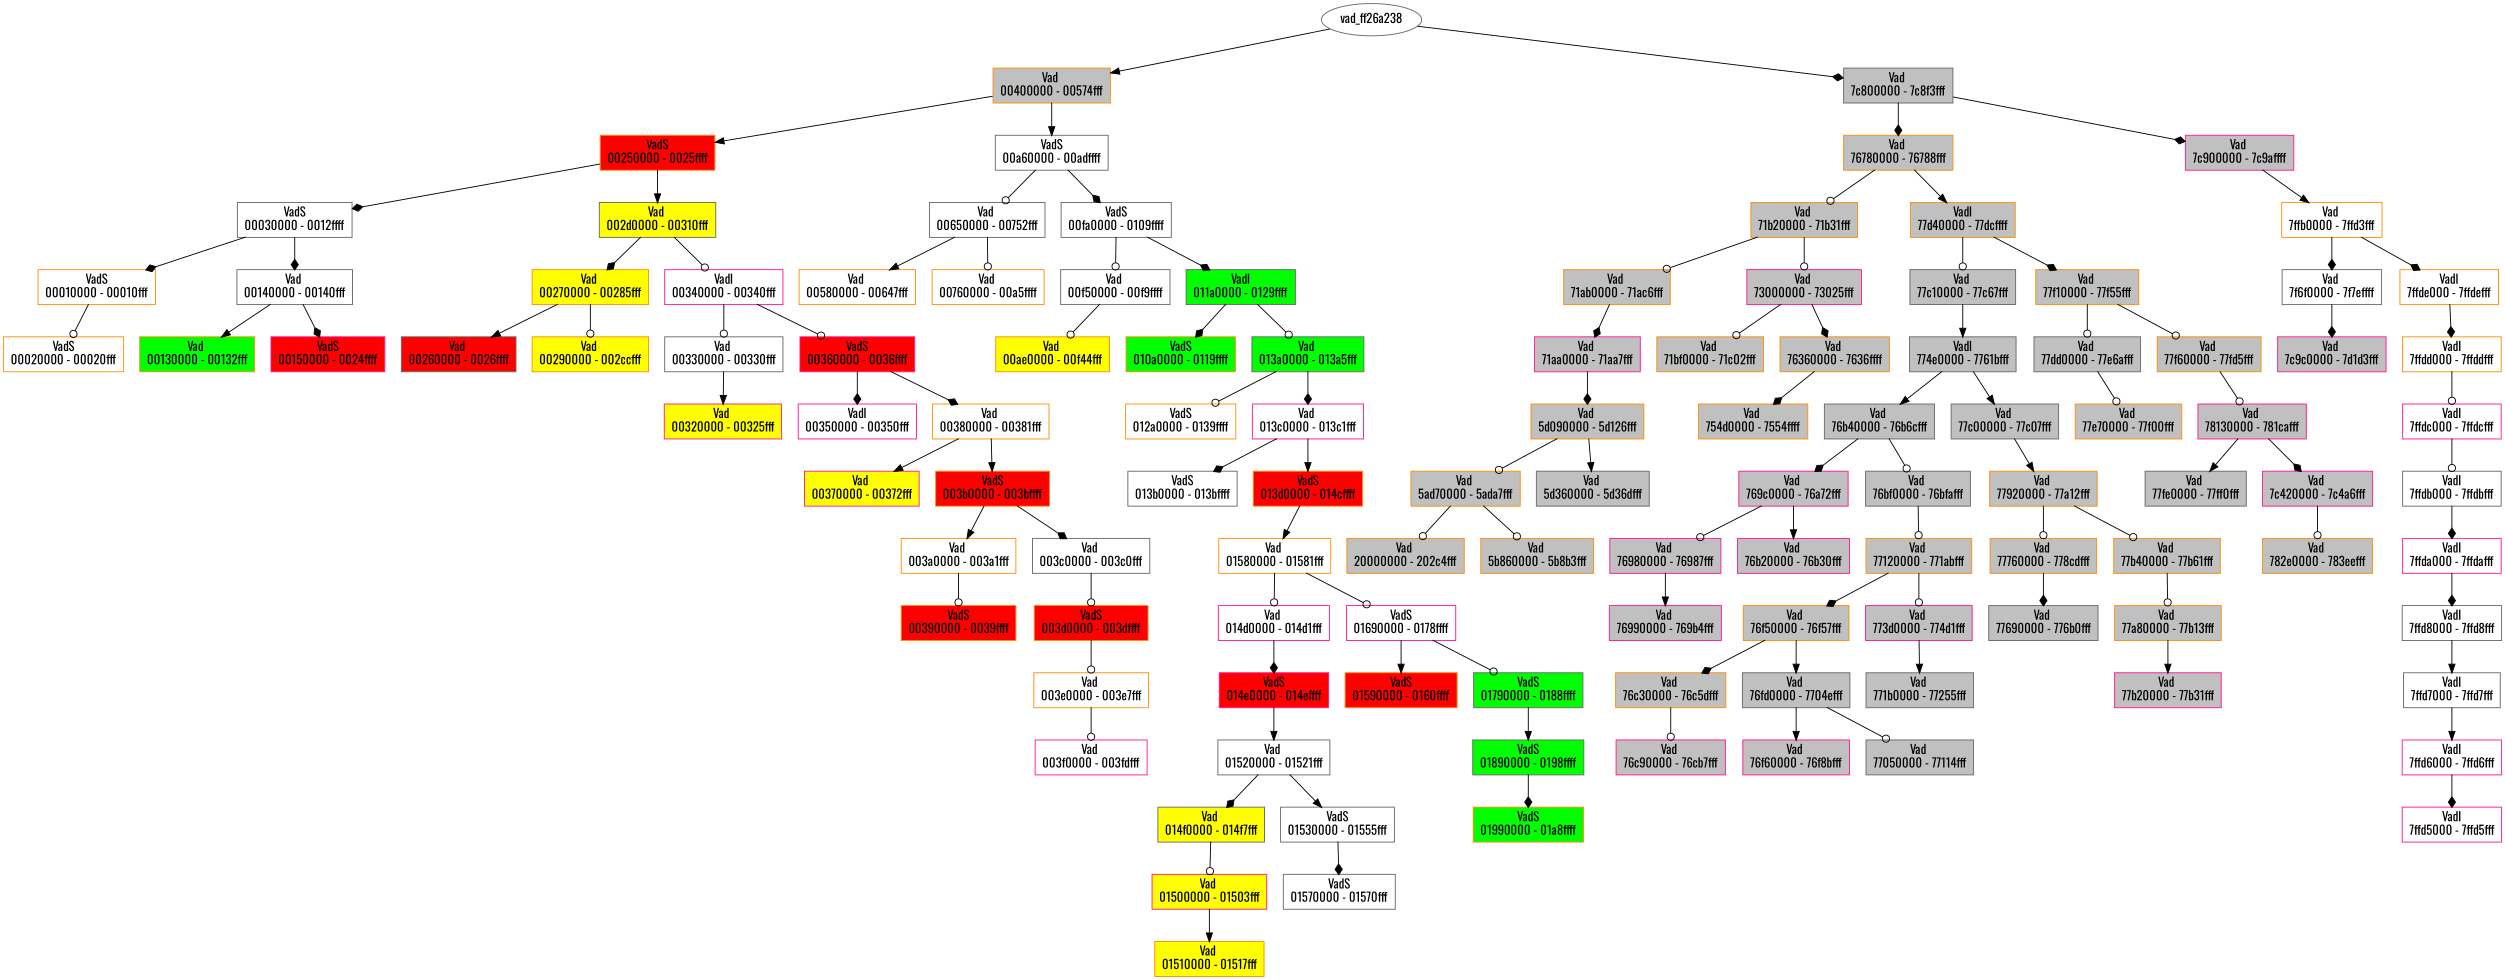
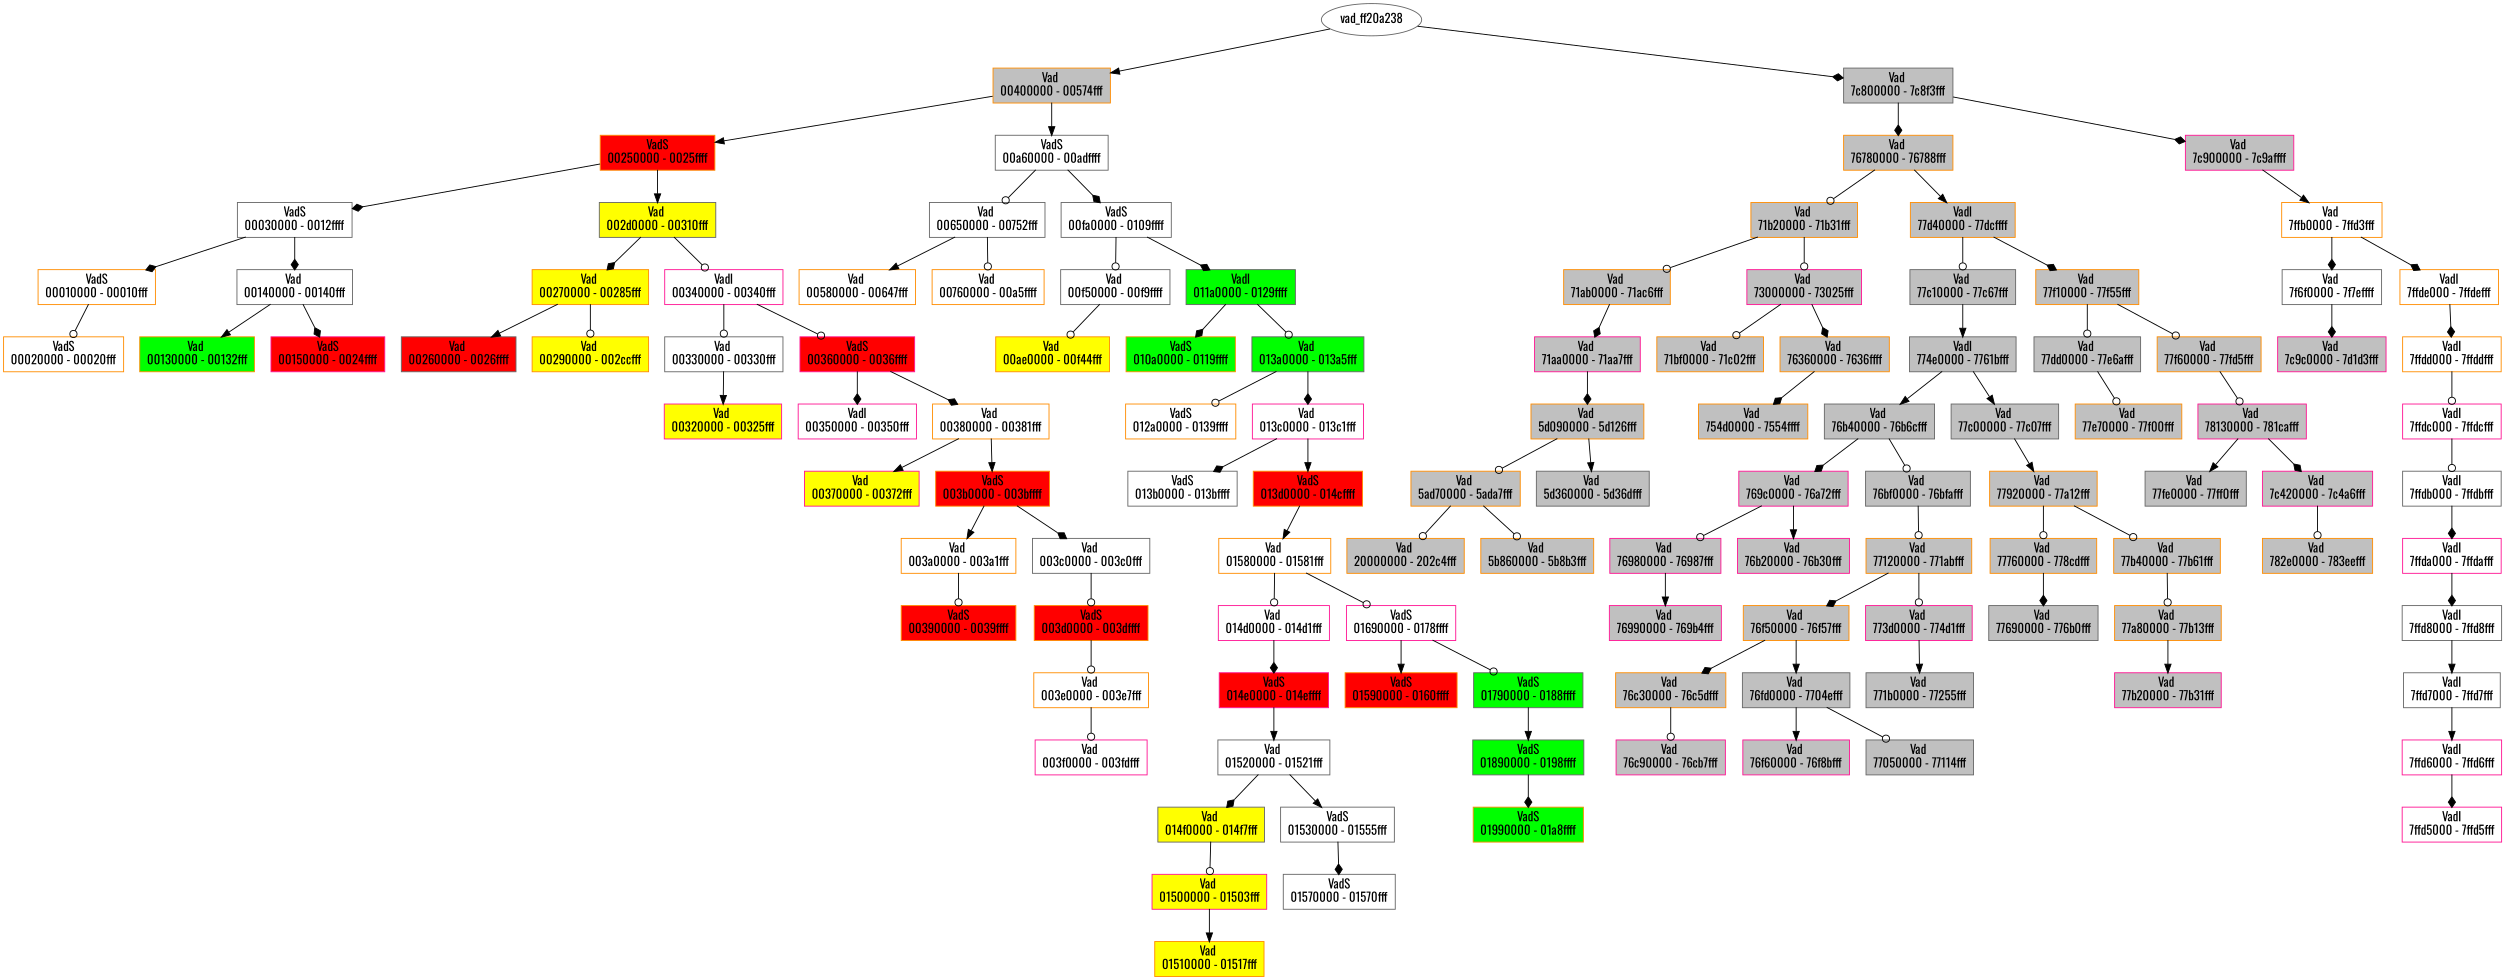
  digraph {
    rankdir=TB
    fontname=Oswald
    node [color=darkorange fillcolor=gray shape=record style=filled fontname=Oswald]
    edge [arrowhead=odot fontname=Oswald]
    n1 [label="{ Vad \n00400000 - 00574fff }"]
-   vad_ff26a238 [color=gray40 fillcolor="" shape="" style=""]
+   vad_ff26a238 [color=gray40 label=vad_ff20a238 fillcolor="" shape="" style=""]
    n3 [color=gray40 label="{ Vad \n7c800000 - 7c8f3fff }"]
    n4 [fillcolor=red label="{ VadS\n00250000 - 0025ffff }"]
    n5 [color=gray40 fillcolor=white label="{ VadS\n00a60000 - 00adffff }"]
    n6 [color=gray40 fillcolor=white label="{ VadS\n00030000 - 0012ffff }"]
    n7 [color=gray40 fillcolor=yellow label="{ Vad \n002d0000 - 00310fff }"]
    n8 [fillcolor=white label="{ VadS\n00010000 - 00010fff }"]
    n9 [color=gray40 fillcolor=white label="{ Vad \n00140000 - 00140fff }"]
    n10 [fillcolor=white label="{ VadS\n00020000 - 00020fff }"]
    n11 [fillcolor=green label="{ Vad \n00130000 - 00132fff }"]
    n12 [color=deeppink fillcolor=red label="{ VadS\n00150000 - 0024ffff }"]
    n13 [fillcolor=yellow label="{ Vad \n00270000 - 00285fff }"]
    n14 [color=deeppink fillcolor=white label="{ Vadl\n00340000 - 00340fff }"]
    n15 [color=gray40 fillcolor=red label="{ Vad \n00260000 - 0026ffff }"]
    n16 [fillcolor=yellow label="{ Vad \n00290000 - 002ccfff }"]
    n17 [color=gray40 fillcolor=white label="{ Vad \n00330000 - 00330fff }"]
    n18 [color=deeppink fillcolor=red label="{ VadS\n00360000 - 0036ffff }"]
    n19 [color=deeppink fillcolor=yellow label="{ Vad \n00320000 - 00325fff }"]
    n20 [color=deeppink fillcolor=white label="{ Vadl\n00350000 - 00350fff }"]
    n21 [fillcolor=white label="{ Vad \n00380000 - 00381fff }"]
    n22 [color=deeppink fillcolor=yellow label="{ Vad \n00370000 - 00372fff }"]
    n23 [fillcolor=red label="{ VadS\n003b0000 - 003bffff }"]
    n24 [fillcolor=white label="{ Vad \n003a0000 - 003a1fff }"]
    n25 [color=gray40 fillcolor=white label="{ Vad \n003c0000 - 003c0fff }"]
    n26 [fillcolor=red label="{ VadS\n00390000 - 0039ffff }"]
    n27 [fillcolor=red label="{ VadS\n003d0000 - 003dffff }"]
    n28 [fillcolor=white label="{ Vad \n003e0000 - 003e7fff }"]
    n29 [color=deeppink fillcolor=white label="{ Vad \n003f0000 - 003fdfff }"]
    n30 [color=gray40 fillcolor=white label="{ Vad \n00650000 - 00752fff }"]
    n31 [color=gray40 fillcolor=white label="{ VadS\n00fa0000 - 0109ffff }"]
    n32 [fillcolor=white label="{ Vad \n00580000 - 00647fff }"]
    n33 [fillcolor=white label="{ Vad \n00760000 - 00a5ffff }"]
    n34 [color=gray40 fillcolor=white label="{ Vad \n00f50000 - 00f9ffff }"]
    n35 [color=gray40 fillcolor=green label="{ Vadl\n011a0000 - 0129ffff }"]
    n36 [fillcolor=yellow label="{ Vad \n00ae0000 - 00f44fff }"]
    n37 [fillcolor=green label="{ VadS\n010a0000 - 0119ffff }"]
    n38 [color=gray40 fillcolor=green label="{ Vad \n013a0000 - 013a5fff }"]
    n39 [fillcolor=white label="{ VadS\n012a0000 - 0139ffff }"]
    n40 [color=deeppink fillcolor=white label="{ Vad \n013c0000 - 013c1fff }"]
    n41 [color=gray40 fillcolor=white label="{ VadS\n013b0000 - 013bffff }"]
    n42 [fillcolor=red label="{ VadS\n013d0000 - 014cffff }"]
    n43 [fillcolor=white label="{ Vad \n01580000 - 01581fff }"]
    n44 [color=deeppink fillcolor=white label="{ Vad \n014d0000 - 014d1fff }"]
    n45 [color=deeppink fillcolor=white label="{ VadS\n01690000 - 0178ffff }"]
    n46 [color=deeppink fillcolor=red label="{ VadS\n014e0000 - 014effff }"]
    n47 [color=gray40 fillcolor=white label="{ Vad \n01520000 - 01521fff }"]
    n48 [color=gray40 fillcolor=yellow label="{ Vad \n014f0000 - 014f7fff }"]
    n49 [color=gray40 fillcolor=white label="{ VadS\n01530000 - 01555fff }"]
    n50 [color=deeppink fillcolor=yellow label="{ Vad \n01500000 - 01503fff }"]
    n51 [fillcolor=yellow label="{ Vad \n01510000 - 01517fff }"]
    n52 [color=gray40 fillcolor=white label="{ VadS\n01570000 - 01570fff }"]
    n53 [fillcolor=red label="{ VadS\n01590000 - 0160ffff }"]
    n54 [color=gray40 fillcolor=green label="{ VadS\n01790000 - 0188ffff }"]
    n55 [color=gray40 fillcolor=green label="{ VadS\n01890000 - 0198ffff }"]
    n56 [fillcolor=green label="{ VadS\n01990000 - 01a8ffff }"]
    n57 [label="{ Vad \n76780000 - 76788fff }"]
    n58 [color=deeppink label="{ Vad \n7c900000 - 7c9affff }"]
    n59 [label="{ Vad \n71b20000 - 71b31fff }"]
    n60 [label="{ Vadl\n77d40000 - 77dcffff }"]
    n61 [label="{ Vad \n71ab0000 - 71ac6fff }"]
    n62 [color=deeppink label="{ Vad \n73000000 - 73025fff }"]
    n63 [color=deeppink label="{ Vad \n71aa0000 - 71aa7fff }"]
    n64 [label="{ Vad \n5d090000 - 5d126fff }"]
    n65 [label="{ Vad \n5ad70000 - 5ada7fff }"]
    n66 [color=gray40 label="{ Vad \n5d360000 - 5d36dfff }"]
    n67 [label="{ Vad \n20000000 - 202c4fff }"]
    n68 [label="{ Vad \n5b860000 - 5b8b3fff }"]
    n69 [label="{ Vad \n71bf0000 - 71c02fff }"]
    n70 [label="{ Vad \n76360000 - 7636ffff }"]
    n71 [label="{ Vad \n754d0000 - 7554ffff }"]
    n72 [color=gray40 label="{ Vad \n77c10000 - 77c67fff }"]
    n73 [label="{ Vad \n77f10000 - 77f55fff }"]
    n74 [color=gray40 label="{ Vadl\n774e0000 - 7761bfff }"]
    n75 [color=gray40 label="{ Vad \n76b40000 - 76b6cfff }"]
    n76 [color=gray40 label="{ Vad \n77c00000 - 77c07fff }"]
    n77 [color=deeppink label="{ Vad \n769c0000 - 76a72fff }"]
    n78 [color=gray40 label="{ Vad \n76bf0000 - 76bfafff }"]
    n79 [color=deeppink label="{ Vad \n76980000 - 76987fff }"]
    n80 [color=deeppink label="{ Vad \n76b20000 - 76b30fff }"]
    n81 [color=deeppink label="{ Vad \n76990000 - 769b4fff }"]
    n82 [label="{ Vad \n77120000 - 771abfff }"]
    n83 [label="{ Vad \n76f50000 - 76f57fff }"]
    n84 [color=deeppink label="{ Vad \n773d0000 - 774d1fff }"]
    n85 [label="{ Vad \n76c30000 - 76c5dfff }"]
    n86 [color=gray40 label="{ Vad \n76fd0000 - 7704efff }"]
    n87 [color=deeppink label="{ Vad \n76c90000 - 76cb7fff }"]
    n88 [color=deeppink label="{ Vad \n76f60000 - 76f8bfff }"]
    n89 [color=gray40 label="{ Vad \n77050000 - 77114fff }"]
    n90 [color=gray40 label="{ Vad \n771b0000 - 77255fff }"]
    n91 [label="{ Vad \n77920000 - 77a12fff }"]
    n92 [label="{ Vad \n77760000 - 778cdfff }"]
    n93 [label="{ Vad \n77b40000 - 77b61fff }"]
    n94 [color=gray40 label="{ Vad \n77690000 - 776b0fff }"]
    n95 [label="{ Vad \n77a80000 - 77b13fff }"]
    n96 [color=deeppink label="{ Vad \n77b20000 - 77b31fff }"]
    n97 [color=gray40 label="{ Vad \n77dd0000 - 77e6afff }"]
    n98 [label="{ Vad \n77f60000 - 77fd5fff }"]
    n99 [label="{ Vad \n77e70000 - 77f00fff }"]
    n100 [color=deeppink label="{ Vad \n78130000 - 781cafff }"]
    n101 [color=gray40 label="{ Vad \n77fe0000 - 77ff0fff }"]
    n102 [color=deeppink label="{ Vad \n7c420000 - 7c4a6fff }"]
    n103 [label="{ Vad \n782e0000 - 783eefff }"]
    n104 [fillcolor=white label="{ Vad \n7ffb0000 - 7ffd3fff }"]
    n105 [color=gray40 fillcolor=white label="{ Vad \n7f6f0000 - 7f7effff }"]
    n106 [fillcolor=white label="{ Vadl\n7ffde000 - 7ffdefff }"]
    n107 [color=deeppink label="{ Vad \n7c9c0000 - 7d1d3fff }"]
    n108 [fillcolor=white label="{ Vadl\n7ffdd000 - 7ffddfff }"]
    n109 [color=deeppink fillcolor=white label="{ Vadl\n7ffdc000 - 7ffdcfff }"]
    n110 [color=gray40 fillcolor=white label="{ Vadl\n7ffdb000 - 7ffdbfff }"]
    n111 [color=deeppink fillcolor=white label="{ Vadl\n7ffda000 - 7ffdafff }"]
    n112 [color=gray40 fillcolor=white label="{ Vadl\n7ffd8000 - 7ffd8fff }"]
    n113 [color=gray40 fillcolor=white label="{ Vadl\n7ffd7000 - 7ffd7fff }"]
    n114 [color=deeppink fillcolor=white label="{ Vadl\n7ffd6000 - 7ffd6fff }"]
    n115 [color=deeppink fillcolor=white label="{ Vadl\n7ffd5000 - 7ffd5fff }"]
    n1 -> n4 [arrowhead=normal]
    n1 -> n5 [arrowhead=normal]
    vad_ff26a238 -> n1 [arrowhead=normal]
    vad_ff26a238 -> n3 [arrowhead=diamond]
    n3 -> n57 [arrowhead=diamond]
    n3 -> n58 [arrowhead=diamond]
    n4 -> n6 [arrowhead=diamond]
    n4 -> n7 [arrowhead=normal]
    n5 -> n30
    n5 -> n31 [arrowhead=diamond]
    n6 -> n8 [arrowhead=diamond]
    n6 -> n9 [arrowhead=diamond]
    n7 -> n13 [arrowhead=diamond]
    n7 -> n14
    n8 -> n10
    n9 -> n11 [arrowhead=normal]
    n9 -> n12 [arrowhead=diamond]
    n13 -> n15 [arrowhead=normal]
    n13 -> n16
    n14 -> n17
    n14 -> n18
    n17 -> n19 [arrowhead=normal]
    n18 -> n20 [arrowhead=diamond]
    n18 -> n21 [arrowhead=diamond]
    n21 -> n22 [arrowhead=normal]
    n21 -> n23 [arrowhead=normal]
    n23 -> n24 [arrowhead=normal]
    n23 -> n25 [arrowhead=diamond]
    n24 -> n26
    n25 -> n27
    n27 -> n28
    n28 -> n29
    n30 -> n32 [arrowhead=normal]
    n30 -> n33
    n31 -> n34
    n31 -> n35 [arrowhead=diamond]
    n34 -> n36
    n35 -> n37 [arrowhead=diamond]
    n35 -> n38
    n38 -> n39
    n38 -> n40 [arrowhead=diamond]
    n40 -> n41 [arrowhead=diamond]
    n40 -> n42 [arrowhead=normal]
    n42 -> n43 [arrowhead=normal]
    n43 -> n44
    n43 -> n45
    n44 -> n46 [arrowhead=diamond]
    n45 -> n53 [arrowhead=normal]
    n45 -> n54
    n46 -> n47 [arrowhead=normal]
    n47 -> n48 [arrowhead=diamond]
    n47 -> n49 [arrowhead=normal]
    n48 -> n50
    n49 -> n52 [arrowhead=diamond]
    n50 -> n51 [arrowhead=normal]
    n54 -> n55 [arrowhead=normal]
    n55 -> n56 [arrowhead=diamond]
    n57 -> n59
    n57 -> n60 [arrowhead=normal]
    n58 -> n104 [arrowhead=normal]
    n59 -> n61
    n59 -> n62
    n60 -> n72
    n60 -> n73 [arrowhead=diamond]
    n61 -> n63 [arrowhead=diamond]
    n62 -> n69
    n62 -> n70 [arrowhead=diamond]
    n63 -> n64 [arrowhead=diamond]
    n64 -> n65
    n64 -> n66 [arrowhead=normal]
    n65 -> n67
    n65 -> n68
    n70 -> n71 [arrowhead=diamond]
    n72 -> n74 [arrowhead=normal]
    n73 -> n97
    n73 -> n98
    n74 -> n75 [arrowhead=normal]
    n74 -> n76 [arrowhead=normal]
    n75 -> n77 [arrowhead=diamond]
    n75 -> n78
    n76 -> n91 [arrowhead=normal]
    n77 -> n79
    n77 -> n80 [arrowhead=normal]
    n78 -> n82
    n79 -> n81 [arrowhead=normal]
    n82 -> n83 [arrowhead=diamond]
    n82 -> n84
    n83 -> n85 [arrowhead=diamond]
    n83 -> n86 [arrowhead=normal]
    n84 -> n90 [arrowhead=normal]
    n85 -> n87
    n86 -> n88 [arrowhead=normal]
    n86 -> n89
    n91 -> n92
    n91 -> n93
    n92 -> n94 [arrowhead=diamond]
    n93 -> n95
    n95 -> n96 [arrowhead=normal]
    n97 -> n99
    n98 -> n100
    n100 -> n101 [arrowhead=normal]
    n100 -> n102 [arrowhead=diamond]
    n102 -> n103
    n104 -> n105 [arrowhead=diamond]
    n104 -> n106 [arrowhead=diamond]
    n105 -> n107 [arrowhead=diamond]
    n106 -> n108 [arrowhead=diamond]
    n108 -> n109
    n109 -> n110
    n110 -> n111 [arrowhead=diamond]
    n111 -> n112 [arrowhead=diamond]
    n112 -> n113 [arrowhead=normal]
    n113 -> n114 [arrowhead=normal]
    n114 -> n115 [arrowhead=diamond]
  }
